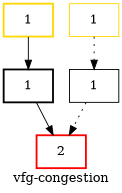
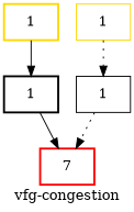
  digraph {
    label="vfg-congestion"
    fontname="DejaVu Serif"
    node [shape=box style=bold fontname="DejaVu Serif"]
    edge [fontname="DejaVu Serif"]
    n1 [color=gold label=1]
    n2 [label=1]
-   n3 [color=red label=2]
+   n3 [color=red label=7]
    n4 [color=gold label=1 style=""]
    n5 [label=1 style=""]
    n1 -> n2
    n2 -> n3
    n4 -> n5 [style=dotted]
    n5 -> n3 [style=dotted]
  }
